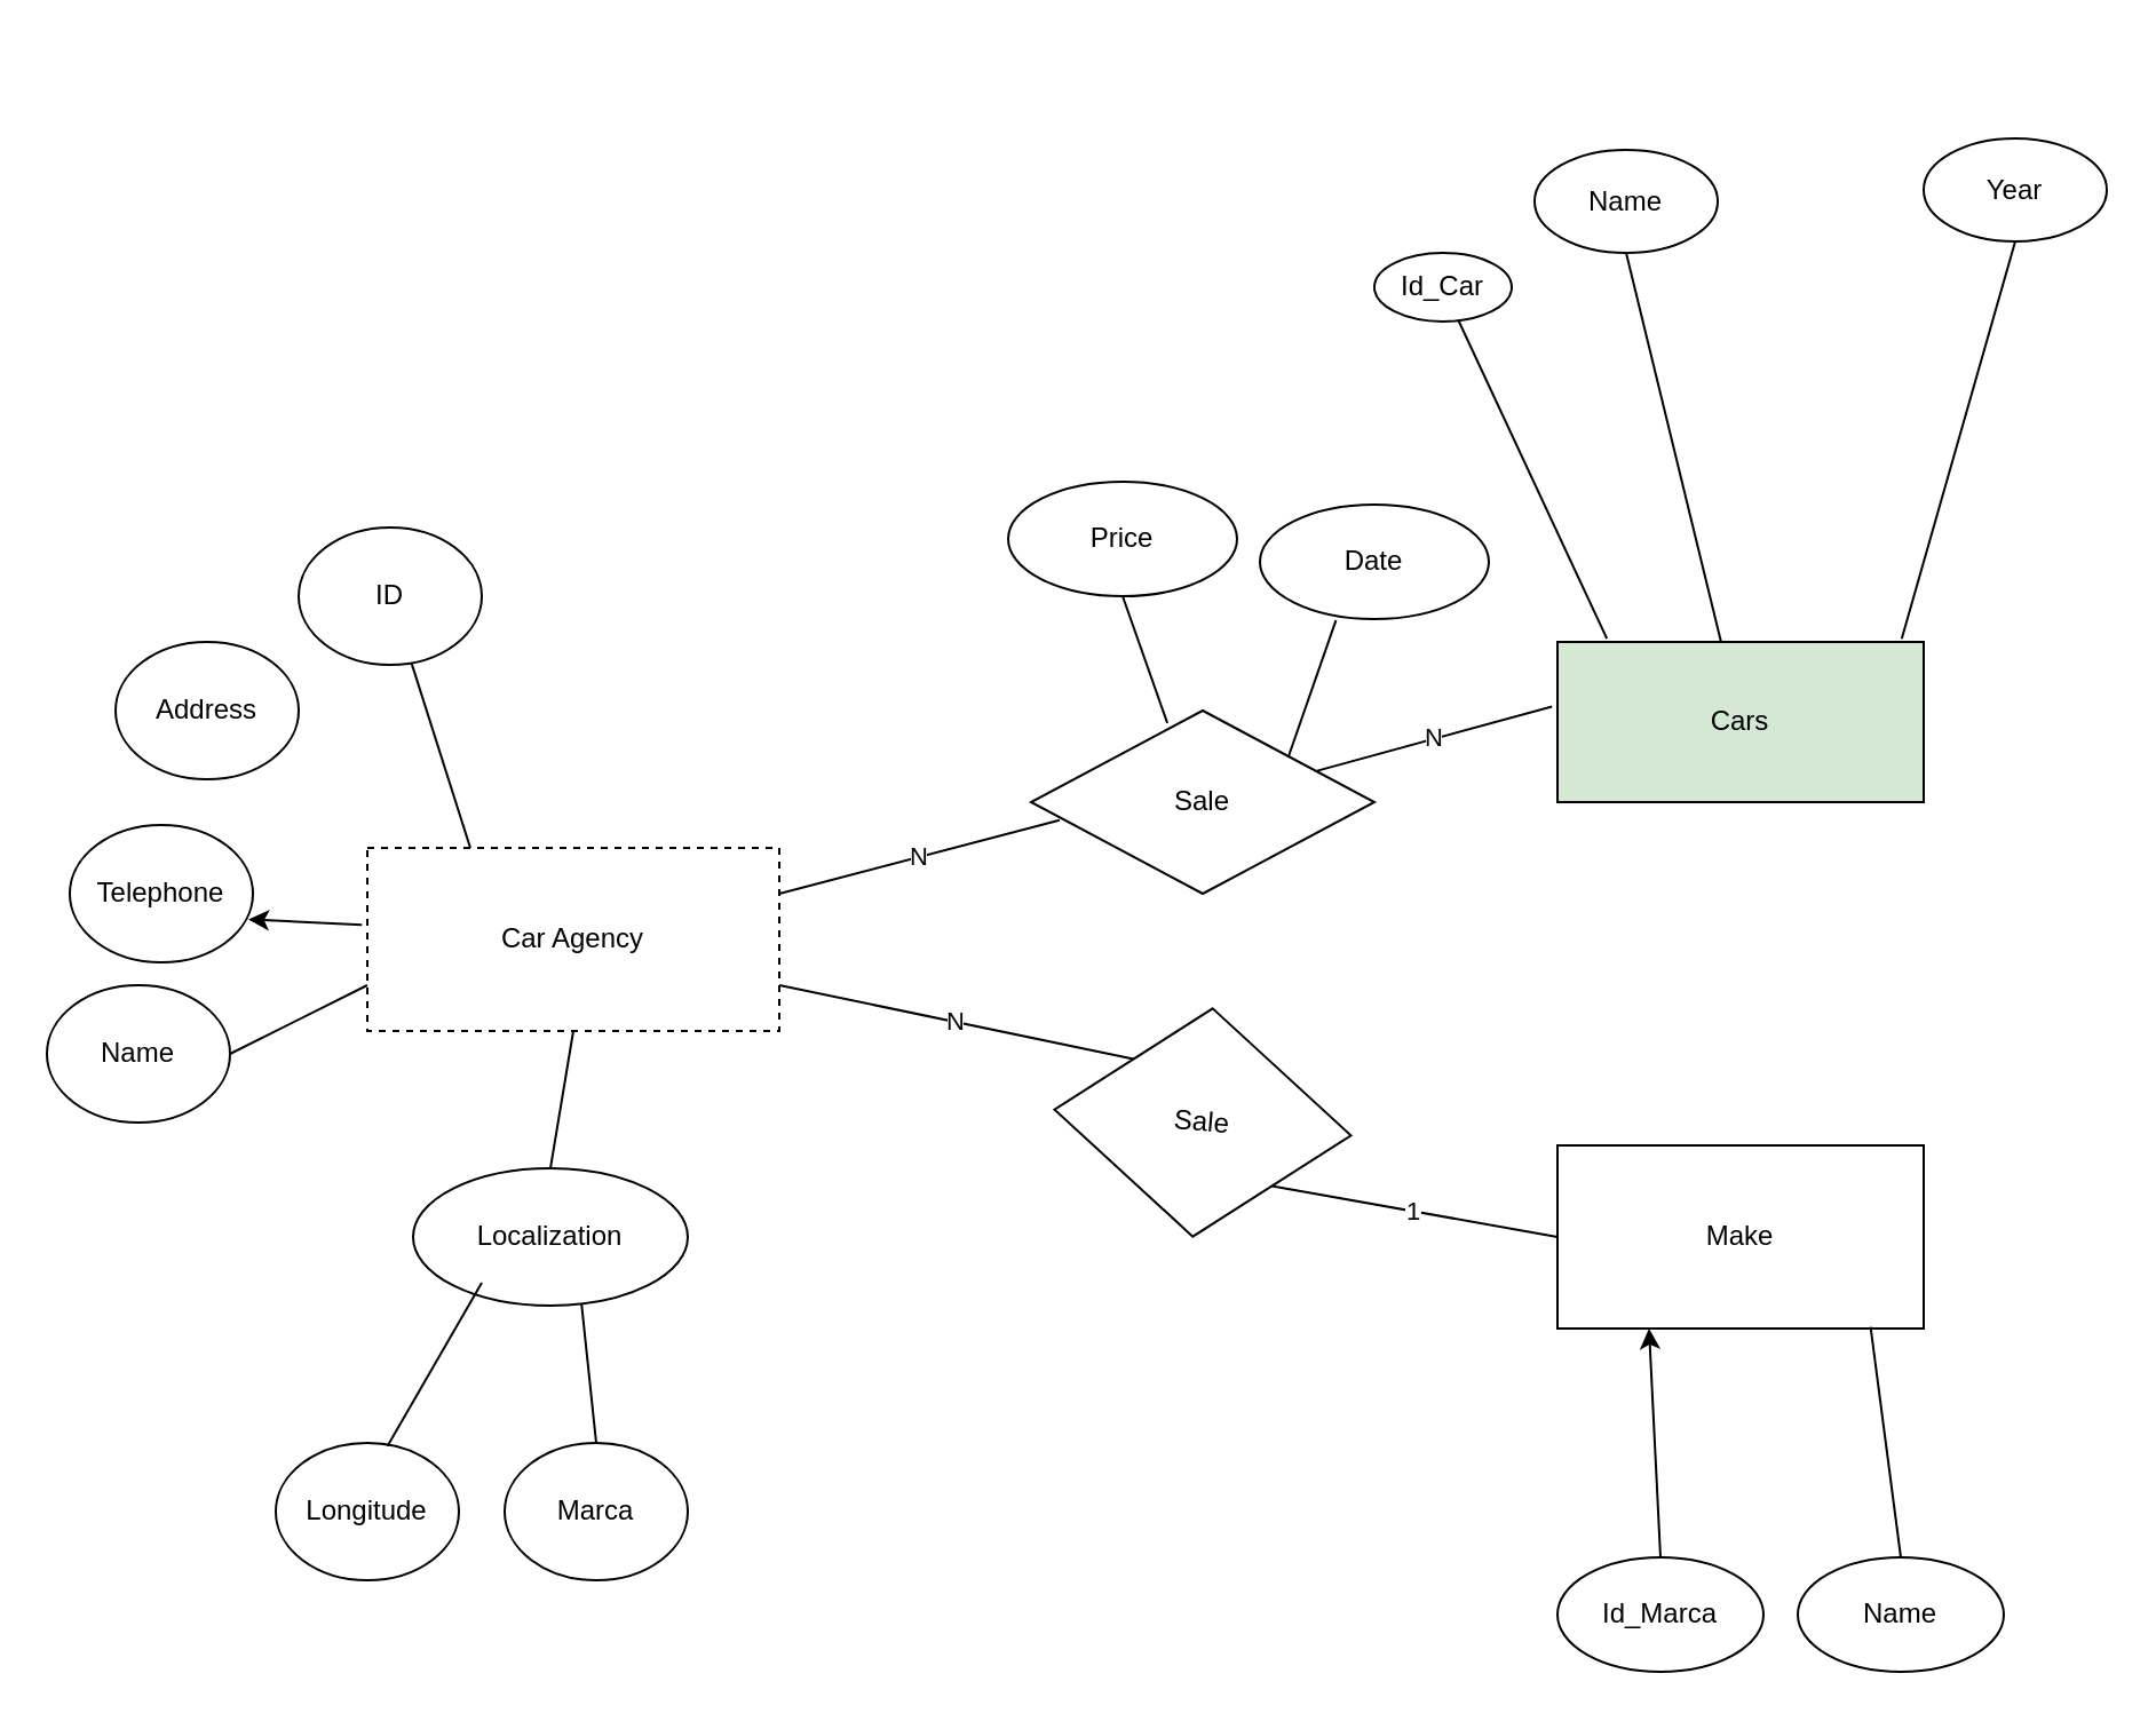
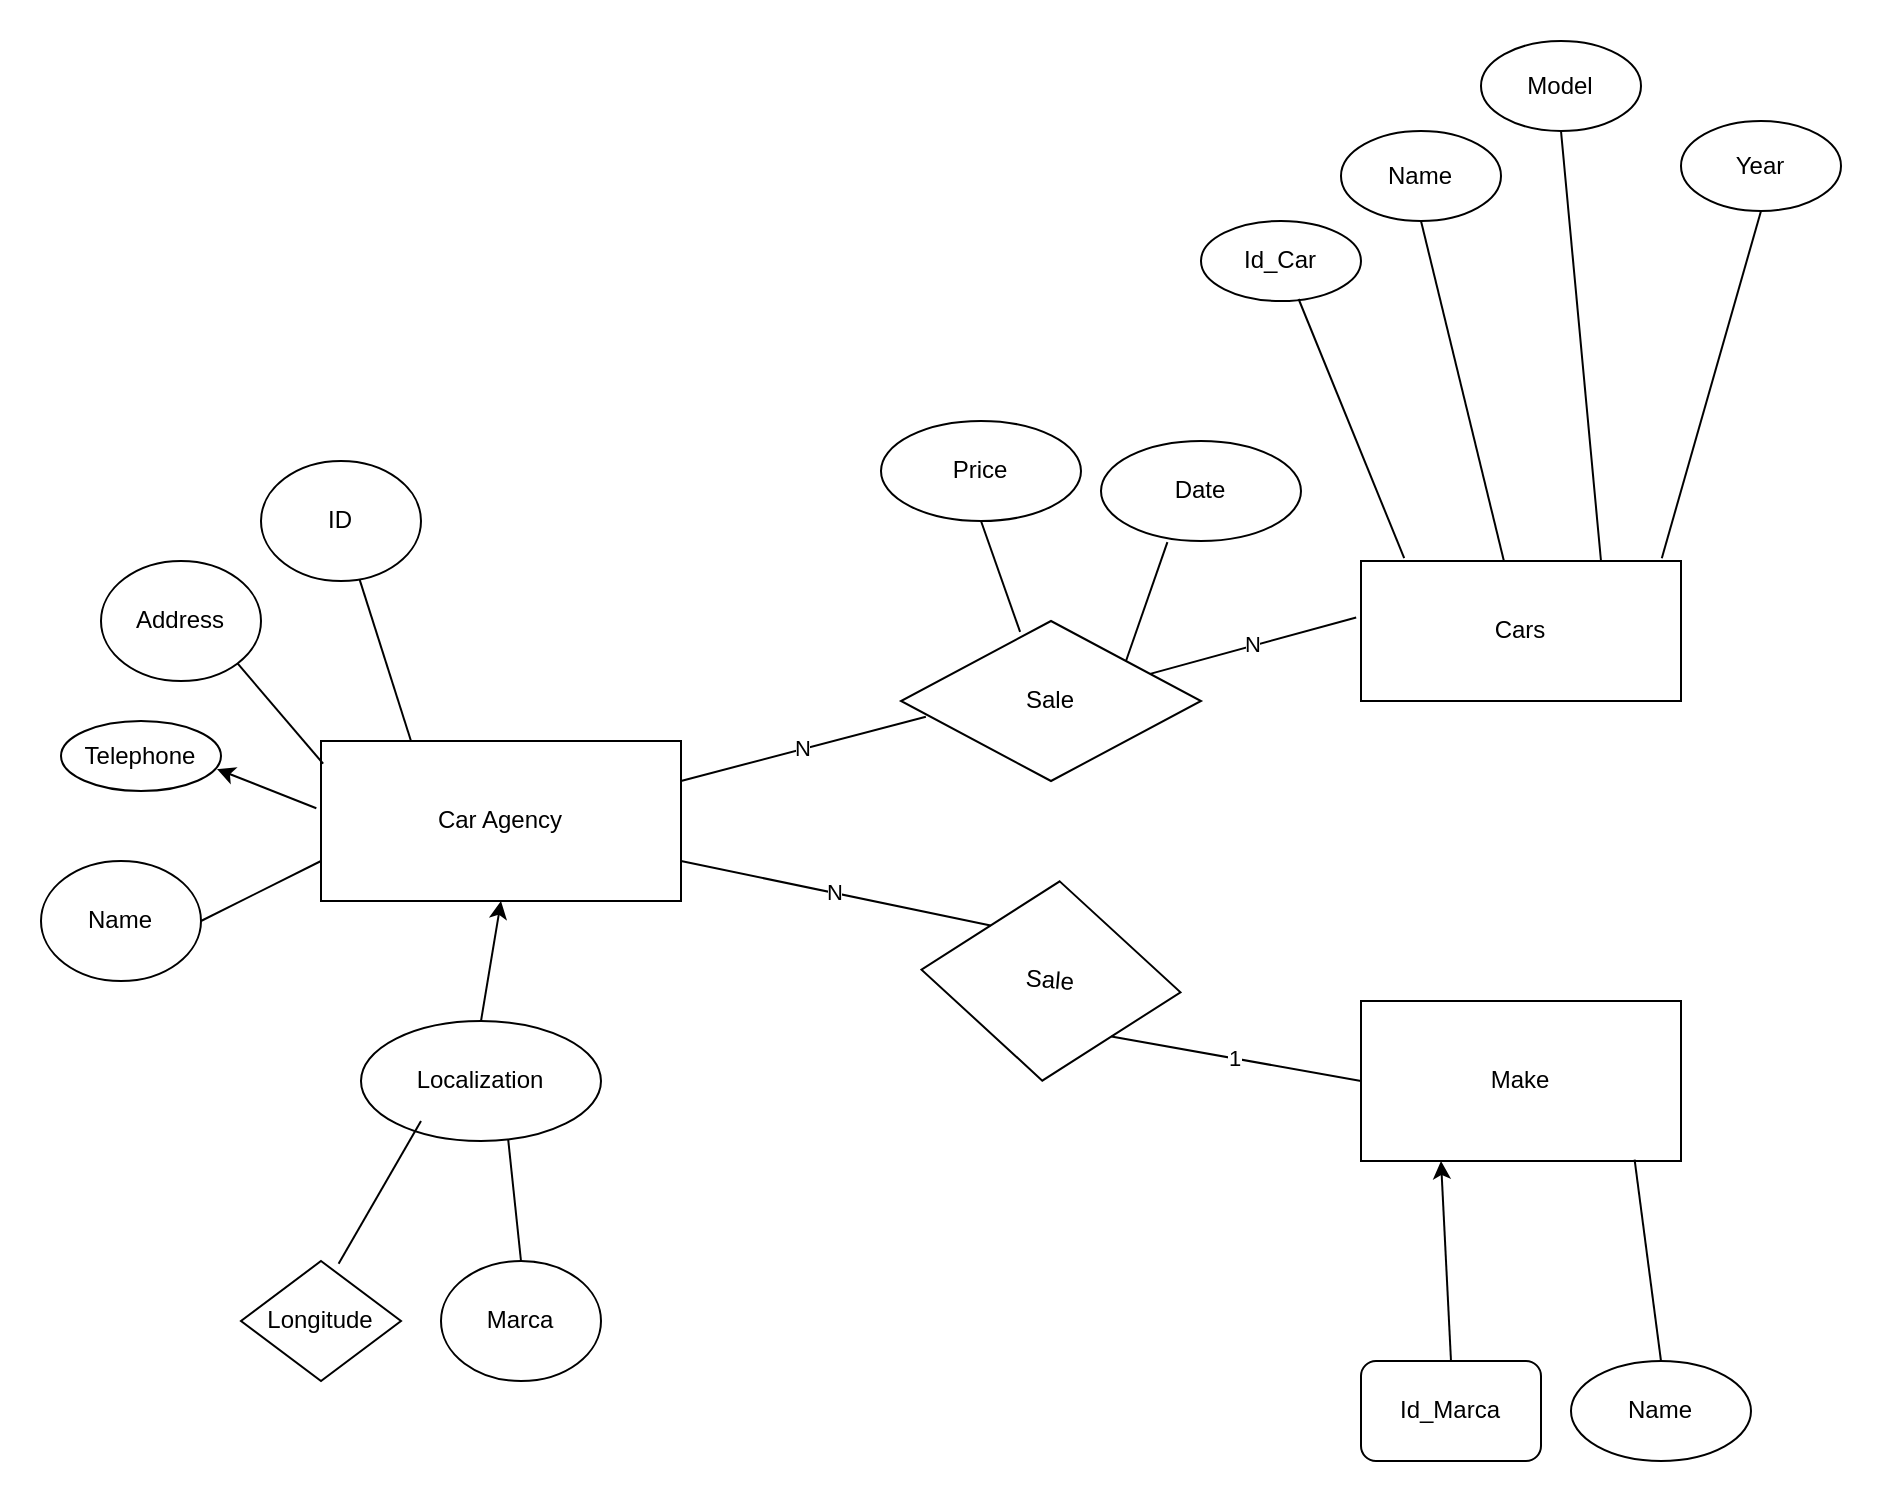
  <mxCell id="0" />
  <mxCell id="1" parent="0" />
- <mxCell id="2" value="Car Agency" style="rounded=0;whiteSpace=wrap;html=1;dashed=1;" vertex="1" parent="1"><mxGeometry x="160" y="370" width="180" height="80" as="geometry" /></mxCell>
+ <mxCell id="2" value="Car Agency" style="rounded=0;whiteSpace=wrap;html=1;" vertex="1" parent="1"><mxGeometry x="160" y="370" width="180" height="80" as="geometry" /></mxCell>
  <mxCell id="3" value="ID" style="ellipse;whiteSpace=wrap;html=1;rounded=0;" vertex="1" parent="1"><mxGeometry x="130" y="230" width="80" height="60" as="geometry" /></mxCell>
  <mxCell id="4" value="" style="endArrow=none;html=1;rounded=0;exitX=0.25;exitY=0;exitDx=0;exitDy=0;" edge="1" parent="1" source="2" target="3"><mxGeometry width="50" height="50" relative="1" as="geometry"><mxPoint x="240" y="400" as="sourcePoint" /><mxPoint x="430" y="500" as="targetPoint" /></mxGeometry></mxCell>
  <mxCell id="5" value="Address" style="ellipse;whiteSpace=wrap;html=1;rounded=0;" vertex="1" parent="1"><mxGeometry x="50" y="280" width="80" height="60" as="geometry" /></mxCell>
- <mxCell id="6" value="Telephone" style="ellipse;whiteSpace=wrap;html=1;rounded=0;" vertex="1" parent="1"><mxGeometry x="30" y="360" width="80" height="60" as="geometry" /></mxCell>
+ <mxCell id="6" value="Telephone" style="ellipse;whiteSpace=wrap;html=1;rounded=0;" vertex="1" parent="1"><mxGeometry x="30" y="360" width="80" height="35" as="geometry" /></mxCell>
  <mxCell id="7" value="Name" style="ellipse;whiteSpace=wrap;html=1;rounded=0;" vertex="1" parent="1"><mxGeometry x="20" y="430" width="80" height="60" as="geometry" /></mxCell>
  <mxCell id="8" value="" style="endArrow=none;html=1;rounded=0;entryX=1;entryY=0.5;entryDx=0;entryDy=0;exitX=0;exitY=0.75;exitDx=0;exitDy=0;" edge="1" parent="1" source="2" target="7"><mxGeometry width="50" height="50" relative="1" as="geometry"><mxPoint x="390" y="560" as="sourcePoint" /><mxPoint x="440" y="510" as="targetPoint" /></mxGeometry></mxCell>
  <mxCell id="9" value="" style="endArrow=classic;html=1;rounded=0;entryX=0.975;entryY=0.687;entryDx=0;entryDy=0;entryPerimeter=0;exitX=-0.013;exitY=0.42;exitDx=0;exitDy=0;exitPerimeter=0;" edge="1" parent="1" source="2" target="6"><mxGeometry width="50" height="50" relative="1" as="geometry"><mxPoint x="400" y="570" as="sourcePoint" /><mxPoint x="450" y="520" as="targetPoint" /></mxGeometry></mxCell>
+ <mxCell id="10" value="" style="endArrow=none;html=1;rounded=0;entryX=1;entryY=1;entryDx=0;entryDy=0;exitX=0.006;exitY=0.142;exitDx=0;exitDy=0;exitPerimeter=0;" edge="1" parent="1" source="2" target="5"><mxGeometry width="50" height="50" relative="1" as="geometry"><mxPoint x="410" y="580" as="sourcePoint" /><mxPoint x="460" y="530" as="targetPoint" /></mxGeometry></mxCell>
  <mxCell id="11" value="Sale" style="rhombus;whiteSpace=wrap;html=1;rounded=0;" vertex="1" parent="1"><mxGeometry x="450" y="310" width="150" height="80" as="geometry" /></mxCell>
  <mxCell id="12" value="Sale" style="rhombus;whiteSpace=wrap;html=1;rounded=0;rotation=5;" vertex="1" parent="1"><mxGeometry x="460" y="440" width="130" height="100" as="geometry" /></mxCell>
  <mxCell id="13" value="N" style="endArrow=none;html=1;rounded=0;entryX=0;entryY=0;entryDx=0;entryDy=0;exitX=1;exitY=0.75;exitDx=0;exitDy=0;" edge="1" parent="1" source="2" target="12"><mxGeometry width="50" height="50" relative="1" as="geometry"><mxPoint x="389" y="430" as="sourcePoint" /><mxPoint x="530" y="330" as="targetPoint" /></mxGeometry></mxCell>
  <mxCell id="14" value="Price" style="ellipse;whiteSpace=wrap;html=1;rounded=0;" vertex="1" parent="1"><mxGeometry x="440" y="210" width="100" height="50" as="geometry" /></mxCell>
  <mxCell id="15" value="Date" style="ellipse;whiteSpace=wrap;html=1;rounded=0;" vertex="1" parent="1"><mxGeometry x="550" y="220" width="100" height="50" as="geometry" /></mxCell>
- <mxCell id="16" value="Cars" style="rounded=0;whiteSpace=wrap;html=1;fillColor=#d5e8d4;" vertex="1" parent="1"><mxGeometry x="680" y="280" width="160" height="70" as="geometry" /></mxCell>
- <mxCell id="17" value="Id_Car" style="ellipse;whiteSpace=wrap;html=1;rounded=0;" vertex="1" parent="1"><mxGeometry x="600" y="110" width="60" height="30" as="geometry" /></mxCell>
+ <mxCell id="16" value="Cars" style="rounded=0;whiteSpace=wrap;html=1;" vertex="1" parent="1"><mxGeometry x="680" y="280" width="160" height="70" as="geometry" /></mxCell>
+ <mxCell id="17" value="Id_Car" style="ellipse;whiteSpace=wrap;html=1;rounded=0;" vertex="1" parent="1"><mxGeometry x="600" y="110" width="80" height="40" as="geometry" /></mxCell>
  <mxCell id="18" value="Name" style="ellipse;whiteSpace=wrap;html=1;rounded=0;" vertex="1" parent="1"><mxGeometry x="670" y="65" width="80" height="45" as="geometry" /></mxCell>
  <mxCell id="19" value="Make" style="rounded=0;whiteSpace=wrap;html=1;" vertex="1" parent="1"><mxGeometry x="680" y="500" width="160" height="80" as="geometry" /></mxCell>
- <mxCell id="20" value="Id_Marca" style="ellipse;whiteSpace=wrap;html=1;rounded=0;" vertex="1" parent="1"><mxGeometry x="680" y="680" width="90" height="50" as="geometry" /></mxCell>
+ <mxCell id="20" value="Id_Marca" style="whiteSpace=wrap;html=1;rounded=1;" vertex="1" parent="1"><mxGeometry x="680" y="680" width="90" height="50" as="geometry" /></mxCell>
  <mxCell id="21" value="Name" style="ellipse;whiteSpace=wrap;html=1;rounded=0;" vertex="1" parent="1"><mxGeometry x="785" y="680" width="90" height="50" as="geometry" /></mxCell>
+ <mxCell id="22" value="Model" style="ellipse;whiteSpace=wrap;html=1;rounded=0;" vertex="1" parent="1"><mxGeometry x="740" y="20" width="80" height="45" as="geometry" /></mxCell>
  <mxCell id="23" value="Year" style="ellipse;whiteSpace=wrap;html=1;rounded=0;" vertex="1" parent="1"><mxGeometry x="840" y="60" width="80" height="45" as="geometry" /></mxCell>
  <mxCell id="24" value="N" style="endArrow=none;html=1;rounded=0;entryX=-0.015;entryY=0.403;entryDx=0;entryDy=0;entryPerimeter=0;" edge="1" parent="1" source="11" target="16"><mxGeometry width="50" height="50" relative="1" as="geometry"><mxPoint x="380" y="340" as="sourcePoint" /><mxPoint x="430" y="290" as="targetPoint" /></mxGeometry></mxCell>
  <mxCell id="25" value="" style="endArrow=none;html=1;rounded=0;entryX=0.5;entryY=1;entryDx=0;entryDy=0;exitX=0.397;exitY=0.068;exitDx=0;exitDy=0;exitPerimeter=0;" edge="1" parent="1" source="11" target="14"><mxGeometry width="50" height="50" relative="1" as="geometry"><mxPoint x="390" y="350" as="sourcePoint" /><mxPoint x="440" y="300" as="targetPoint" /></mxGeometry></mxCell>
  <mxCell id="26" value="N" style="endArrow=none;html=1;rounded=0;exitX=1;exitY=0.25;exitDx=0;exitDy=0;entryX=0.083;entryY=0.598;entryDx=0;entryDy=0;entryPerimeter=0;" edge="1" parent="1" source="2" target="11"><mxGeometry width="50" height="50" relative="1" as="geometry"><mxPoint x="400" y="360" as="sourcePoint" /><mxPoint x="450" y="310" as="targetPoint" /></mxGeometry></mxCell>
  <mxCell id="27" value="" style="endArrow=none;html=1;rounded=0;entryX=0.61;entryY=0.975;entryDx=0;entryDy=0;entryPerimeter=0;exitX=0.135;exitY=-0.02;exitDx=0;exitDy=0;exitPerimeter=0;" edge="1" parent="1" source="16" target="17"><mxGeometry width="50" height="50" relative="1" as="geometry"><mxPoint x="390" y="350" as="sourcePoint" /><mxPoint x="440" y="300" as="targetPoint" /></mxGeometry></mxCell>
  <mxCell id="28" value="" style="endArrow=none;html=1;rounded=0;entryX=0.332;entryY=1.012;entryDx=0;entryDy=0;entryPerimeter=0;exitX=1;exitY=0;exitDx=0;exitDy=0;" edge="1" parent="1" source="11" target="15"><mxGeometry width="50" height="50" relative="1" as="geometry"><mxPoint x="400" y="360" as="sourcePoint" /><mxPoint x="450" y="310" as="targetPoint" /></mxGeometry></mxCell>
  <mxCell id="29" value="" style="endArrow=none;html=1;rounded=0;entryX=0.5;entryY=1;entryDx=0;entryDy=0;" edge="1" parent="1" source="16" target="18"><mxGeometry width="50" height="50" relative="1" as="geometry"><mxPoint x="400" y="360" as="sourcePoint" /><mxPoint x="450" y="310" as="targetPoint" /></mxGeometry></mxCell>
  <mxCell id="30" value="" style="endArrow=none;html=1;rounded=0;entryX=0.5;entryY=1;entryDx=0;entryDy=0;exitX=0.94;exitY=-0.02;exitDx=0;exitDy=0;exitPerimeter=0;" edge="1" parent="1" source="16" target="23"><mxGeometry width="50" height="50" relative="1" as="geometry"><mxPoint x="410" y="370" as="sourcePoint" /><mxPoint x="460" y="320" as="targetPoint" /></mxGeometry></mxCell>
+ <mxCell id="31" value="" style="endArrow=none;html=1;rounded=0;entryX=0.5;entryY=1;entryDx=0;entryDy=0;exitX=0.75;exitY=0;exitDx=0;exitDy=0;" edge="1" parent="1" source="16" target="22"><mxGeometry width="50" height="50" relative="1" as="geometry"><mxPoint x="420" y="380" as="sourcePoint" /><mxPoint x="470" y="330" as="targetPoint" /></mxGeometry></mxCell>
  <mxCell id="32" value="" style="endArrow=none;html=1;rounded=0;entryX=0.855;entryY=0.992;entryDx=0;entryDy=0;entryPerimeter=0;exitX=0.5;exitY=0;exitDx=0;exitDy=0;" edge="1" parent="1" source="21" target="19"><mxGeometry width="50" height="50" relative="1" as="geometry"><mxPoint x="410" y="670" as="sourcePoint" /><mxPoint x="460" y="620" as="targetPoint" /></mxGeometry></mxCell>
  <mxCell id="33" value="" style="endArrow=classic;html=1;rounded=0;entryX=0.25;entryY=1;entryDx=0;entryDy=0;exitX=0.5;exitY=0;exitDx=0;exitDy=0;" edge="1" parent="1" source="20" target="19"><mxGeometry width="50" height="50" relative="1" as="geometry"><mxPoint x="420" y="680" as="sourcePoint" /><mxPoint x="470" y="630" as="targetPoint" /></mxGeometry></mxCell>
  <mxCell id="34" value="1&lt;br&gt;" style="endArrow=none;html=1;rounded=0;entryX=0;entryY=0.5;entryDx=0;entryDy=0;exitX=1;exitY=1;exitDx=0;exitDy=0;" edge="1" parent="1" source="12" target="19"><mxGeometry width="50" height="50" relative="1" as="geometry"><mxPoint x="430" y="690" as="sourcePoint" /><mxPoint x="480" y="640" as="targetPoint" /></mxGeometry></mxCell>
  <mxCell id="35" value="Marca" style="ellipse;whiteSpace=wrap;html=1;rounded=0;" vertex="1" parent="1"><mxGeometry x="220" y="630" width="80" height="60" as="geometry" /></mxCell>
- <mxCell id="36" value="Longitude" style="ellipse;whiteSpace=wrap;html=1;rounded=0;" vertex="1" parent="1"><mxGeometry x="120" y="630" width="80" height="60" as="geometry" /></mxCell>
+ <mxCell id="36" value="Longitude" style="rhombus;whiteSpace=wrap;html=1;" vertex="1" parent="1"><mxGeometry x="120" y="630" width="80" height="60" as="geometry" /></mxCell>
  <mxCell id="37" value="Localization" style="ellipse;whiteSpace=wrap;html=1;rounded=0;" vertex="1" parent="1"><mxGeometry x="180" y="510" width="120" height="60" as="geometry" /></mxCell>
- <mxCell id="38" value="" style="endArrow=none;html=1;rounded=0;exitX=0.5;exitY=0;exitDx=0;exitDy=0;entryX=0.5;entryY=1;entryDx=0;entryDy=0;" edge="1" parent="1" source="37" target="2"><mxGeometry width="50" height="50" relative="1" as="geometry"><mxPoint x="380" y="340" as="sourcePoint" /><mxPoint x="430" y="290" as="targetPoint" /></mxGeometry></mxCell>
+ <mxCell id="38" value="" style="endArrow=classic;html=1;rounded=0;exitX=0.5;exitY=0;exitDx=0;exitDy=0;entryX=0.5;entryY=1;entryDx=0;entryDy=0;" edge="1" parent="1" source="37" target="2"><mxGeometry width="50" height="50" relative="1" as="geometry"><mxPoint x="380" y="340" as="sourcePoint" /><mxPoint x="430" y="290" as="targetPoint" /></mxGeometry></mxCell>
  <mxCell id="39" value="" style="endArrow=none;html=1;rounded=0;exitX=0.61;exitY=0.023;exitDx=0;exitDy=0;exitPerimeter=0;" edge="1" parent="1" source="36"><mxGeometry width="50" height="50" relative="1" as="geometry"><mxPoint x="160" y="610" as="sourcePoint" /><mxPoint x="210" y="560" as="targetPoint" /></mxGeometry></mxCell>
  <mxCell id="40" value="" style="endArrow=none;html=1;rounded=0;exitX=0.5;exitY=0;exitDx=0;exitDy=0;entryX=0.613;entryY=0.983;entryDx=0;entryDy=0;entryPerimeter=0;" edge="1" parent="1" source="35" target="37"><mxGeometry width="50" height="50" relative="1" as="geometry"><mxPoint x="340" y="580" as="sourcePoint" /><mxPoint x="390" y="530" as="targetPoint" /></mxGeometry></mxCell>
